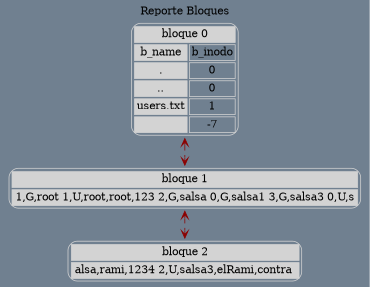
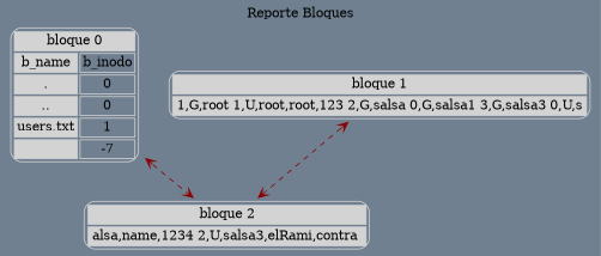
  digraph {
    bgcolor=slategrey
    fontname="DejaVu Serif"
    label=" Reporte Bloques "
    labelloc=t
    node [color=lightgrey fontname="DejaVu Serif" shape=none]
    edge [arrowhead=open arrowtail=open color=red4 dir=both fontname="DejaVu Serif" style=dashed weight=1000]
    n1 [label=< <TABLE cellspacing="3" cellpadding="2" style="rounded" > <TR><TD bgcolor="lightgrey" colspan="2">bloque 0</TD></TR> <TR><TD bgcolor="lightgrey">b_name</TD><TD>b_inodo</TD></TR> <TR><TD bgcolor="lightgrey">.</TD><TD>0</TD></TR> <TR><TD bgcolor="lightgrey">..</TD><TD>0</TD></TR> <TR><TD bgcolor="lightgrey">users.txt</TD><TD>1</TD></TR> <TR><TD bgcolor="lightgrey"></TD><TD>-7</TD></TR> </TABLE>>]
    n2 [label=< <TABLE cellspacing="3" cellpadding="2" style="rounded" > <TR><TD bgcolor="lightgrey" colspan="2">bloque 1</TD></TR> <TR><TD bgcolor="lightgrey" colspan="2">1,G,root 1,U,root,root,123 2,G,salsa 0,G,salsa1 3,G,salsa3 0,U,s</TD></TR> </TABLE>>]
-   n3 [label=< <TABLE cellspacing="3" cellpadding="2" style="rounded" > <TR><TD bgcolor="lightgrey" colspan="2">bloque 2</TD></TR> <TR><TD bgcolor="lightgrey" colspan="2">alsa,rami,1234 2,U,salsa3,elRami,contra </TD></TR> </TABLE>>]
-   n1 -> n2
+   n3 [label=< <TABLE cellspacing="3" cellpadding="2" style="rounded" > <TR><TD bgcolor="lightgrey" colspan="2">bloque 2</TD></TR> <TR><TD bgcolor="lightgrey" colspan="2">alsa,name,1234 2,U,salsa3,elRami,contra </TD></TR> </TABLE>>]
+   n1 -> n3
    n2 -> n3
  }
